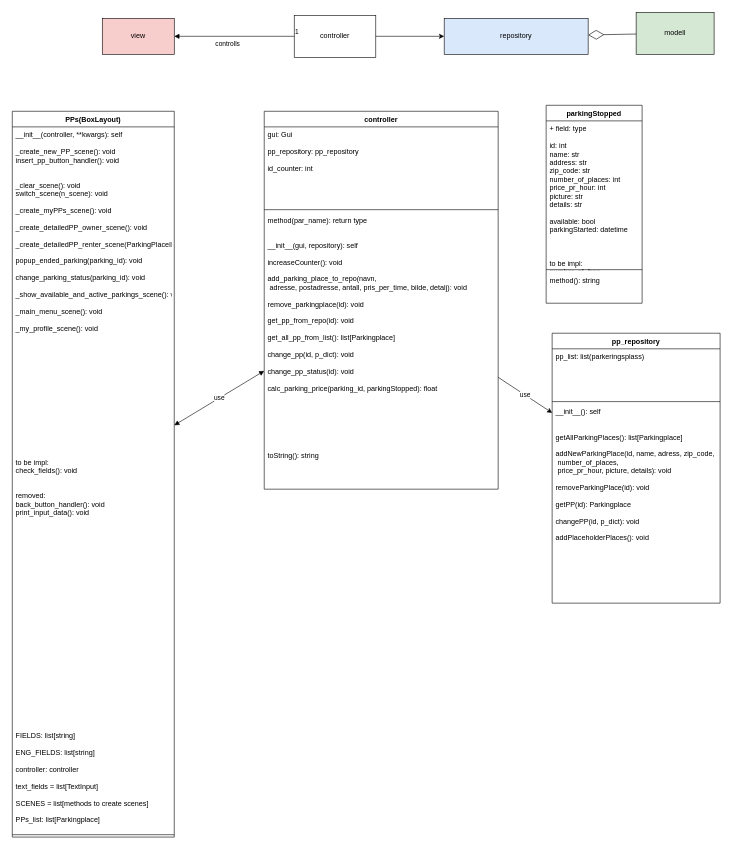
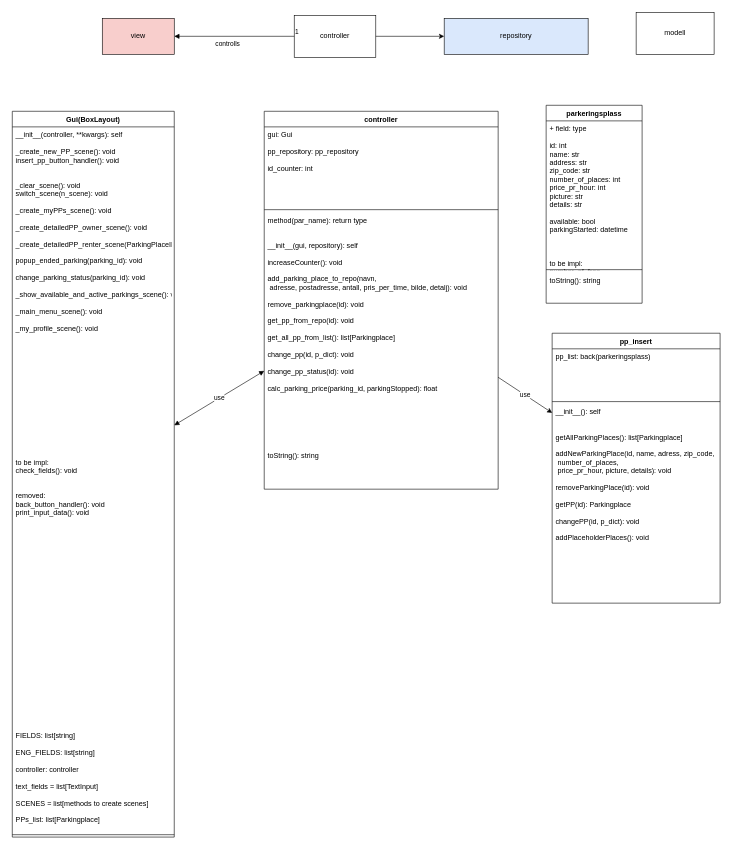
  <mxCell id="0" />
  <mxCell id="1" parent="0" />
  <mxCell id="2" value="view" style="rounded=0;whiteSpace=wrap;html=1;fillColor=#f8cecc;" parent="1" vertex="1"><mxGeometry x="170" y="30" width="120" height="60" as="geometry" /></mxCell>
  <mxCell id="3" value="controller" style="rounded=0;whiteSpace=wrap;html=1;" parent="1" vertex="1"><mxGeometry x="490" y="25" width="136" height="70" as="geometry" /></mxCell>
- <mxCell id="4" value="modell" style="rounded=0;whiteSpace=wrap;html=1;fillColor=#d5e8d4;" parent="1" vertex="1"><mxGeometry x="1060" y="20" width="130" height="70" as="geometry" /></mxCell>
+ <mxCell id="4" value="modell" style="rounded=0;whiteSpace=wrap;html=1;" parent="1" vertex="1"><mxGeometry x="1060" y="20" width="130" height="70" as="geometry" /></mxCell>
  <mxCell id="5" value="controlls" style="endArrow=block;endFill=1;html=1;edgeStyle=orthogonalEdgeStyle;align=left;verticalAlign=top;" parent="1" source="3" target="2" edge="1"><mxGeometry x="0.333" relative="1" as="geometry"><mxPoint x="180" y="40" as="sourcePoint" /><mxPoint x="420" y="280" as="targetPoint" /><mxPoint as="offset" /></mxGeometry></mxCell>
  <mxCell id="6" value="1" style="edgeLabel;resizable=0;html=1;align=left;verticalAlign=bottom;" parent="5" connectable="0" vertex="1"><mxGeometry x="-1" relative="1" as="geometry" /></mxCell>
- <mxCell id="7" value="" style="endArrow=diamondThin;endFill=0;endSize=24;html=1;" parent="1" source="4" target="25" edge="1"><mxGeometry width="160" relative="1" as="geometry"><mxPoint x="260" y="280" as="sourcePoint" /><mxPoint x="420" y="280" as="targetPoint" /></mxGeometry></mxCell>
  <mxCell id="8" value="controller" style="swimlane;fontStyle=1;align=center;verticalAlign=top;childLayout=stackLayout;horizontal=1;startSize=26;horizontalStack=0;resizeParent=1;resizeParentMax=0;resizeLast=0;collapsible=1;marginBottom=0;" parent="1" vertex="1"><mxGeometry x="440" y="185" width="390" height="630" as="geometry" /></mxCell>
  <mxCell id="9" value="gui: Gui&#10;&#10;pp_repository: pp_repository&#10;&#10;id_counter: int " style="text;strokeColor=none;fillColor=none;align=left;verticalAlign=top;spacingLeft=4;spacingRight=4;overflow=hidden;rotatable=0;points=[[0,0.5],[1,0.5]];portConstraint=eastwest;" parent="8" vertex="1"><mxGeometry y="26" width="390" height="134" as="geometry" /></mxCell>
  <mxCell id="10" value="" style="line;strokeWidth=1;fillColor=none;align=left;verticalAlign=middle;spacingTop=-1;spacingLeft=3;spacingRight=3;rotatable=0;labelPosition=right;points=[];portConstraint=eastwest;" parent="8" vertex="1"><mxGeometry y="160" width="390" height="8" as="geometry" /></mxCell>
  <mxCell id="11" value="method(par_name): return type&#10;&#10;&#10;__init__(gui, repository): self&#10;&#10;increaseCounter(): void&#10;&#10;add_parking_place_to_repo(navn,&#10; adresse, postadresse, antall, pris_per_time, bilde, detalj): void&#10;&#10;remove_parkingplace(id): void&#10;&#10;get_pp_from_repo(id): void&#10;&#10;get_all_pp_from_list(): list[Parkingplace]&#10;&#10;change_pp(id, p_dict): void&#10;&#10;change_pp_status(id): void&#10;&#10;calc_parking_price(parking_id, parkingStopped): float&#10;&#10;&#10;&#10;&#10;&#10;&#10;&#10;toString(): string" style="text;strokeColor=none;fillColor=none;align=left;verticalAlign=top;spacingLeft=4;spacingRight=4;overflow=hidden;rotatable=0;points=[[0,0.5],[1,0.5]];portConstraint=eastwest;" parent="8" vertex="1"><mxGeometry y="168" width="390" height="462" as="geometry" /></mxCell>
  <mxCell id="12" value="use" style="endArrow=block;startArrow=block;endFill=1;startFill=1;html=1;" parent="1" source="13" target="8" edge="1"><mxGeometry width="160" relative="1" as="geometry"><mxPoint x="870" y="425" as="sourcePoint" /><mxPoint x="1030" y="425" as="targetPoint" /></mxGeometry></mxCell>
- <mxCell id="13" value="PPs(BoxLayout)" style="swimlane;fontStyle=1;align=center;verticalAlign=top;childLayout=stackLayout;horizontal=1;startSize=26;horizontalStack=0;resizeParent=1;resizeParentMax=0;resizeLast=0;collapsible=1;marginBottom=0;" parent="1" vertex="1"><mxGeometry x="20" y="185" width="270" height="1210" as="geometry" /></mxCell>
+ <mxCell id="13" value="Gui(BoxLayout)" style="swimlane;fontStyle=1;align=center;verticalAlign=top;childLayout=stackLayout;horizontal=1;startSize=26;horizontalStack=0;resizeParent=1;resizeParentMax=0;resizeLast=0;collapsible=1;marginBottom=0;" parent="1" vertex="1"><mxGeometry x="20" y="185" width="270" height="1210" as="geometry" /></mxCell>
  <mxCell id="14" value="__init__(controller, **kwargs): self&#10;&#10;_create_new_PP_scene(): void&#10;insert_pp_button_handler(): void&#10;&#10;&#10;_clear_scene(): void&#10;switch_scene(n_scene): void&#10;&#10;_create_myPPs_scene(): void&#10;&#10;_create_detailedPP_owner_scene(): void&#10;&#10;_create_detailedPP_renter_scene(ParkingPlaceID): void&#10;&#10;popup_ended_parking(parking_id): void&#10;&#10;change_parking_status(parking_id): void &#10;&#10;_show_available_and_active_parkings_scene(): void&#10;&#10;_main_menu_scene(): void&#10;&#10;_my_profile_scene(): void&#10;&#10;&#10;&#10;&#10;&#10;&#10;&#10;&#10;&#10;&#10;&#10;&#10;&#10;&#10;&#10;to be impl:&#10;check_fields(): void&#10;&#10;&#10;removed:&#10;back_button_handler(): void&#10;print_input_data(): void&#10;" style="text;strokeColor=none;fillColor=none;align=left;verticalAlign=top;spacingLeft=4;spacingRight=4;overflow=hidden;rotatable=0;points=[[0,0.5],[1,0.5]];portConstraint=eastwest;" parent="13" vertex="1"><mxGeometry y="26" width="270" height="1002" as="geometry" /></mxCell>
  <mxCell id="15" value="FIELDS: list[string]&#10;&#10;ENG_FIELDS: list[string]&#10;&#10;controller: controller&#10;&#10;text_fields = list[TextInput]&#10;&#10;SCENES = list[methods to create scenes]&#10;&#10;PPs_list: list[Parkingplace]&#10;" style="text;strokeColor=none;fillColor=none;align=left;verticalAlign=top;spacingLeft=4;spacingRight=4;overflow=hidden;rotatable=0;points=[[0,0.5],[1,0.5]];portConstraint=eastwest;" parent="13" vertex="1"><mxGeometry y="1028" width="270" height="174" as="geometry" /></mxCell>
  <mxCell id="16" value="" style="line;strokeWidth=1;fillColor=none;align=left;verticalAlign=middle;spacingTop=-1;spacingLeft=3;spacingRight=3;rotatable=0;labelPosition=right;points=[];portConstraint=eastwest;" parent="13" vertex="1"><mxGeometry y="1202" width="270" height="8" as="geometry" /></mxCell>
- <mxCell id="17" value="parkingStopped" style="swimlane;fontStyle=1;align=center;verticalAlign=top;childLayout=stackLayout;horizontal=1;startSize=26;horizontalStack=0;resizeParent=1;resizeParentMax=0;resizeLast=0;collapsible=1;marginBottom=0;" parent="1" vertex="1"><mxGeometry x="910" y="175" width="160" height="330" as="geometry" /></mxCell>
+ <mxCell id="17" value="parkeringsplass" style="swimlane;fontStyle=1;align=center;verticalAlign=top;childLayout=stackLayout;horizontal=1;startSize=26;horizontalStack=0;resizeParent=1;resizeParentMax=0;resizeLast=0;collapsible=1;marginBottom=0;" parent="1" vertex="1"><mxGeometry x="910" y="175" width="160" height="330" as="geometry" /></mxCell>
  <mxCell id="18" value="+ field: type&#10;&#10;id: int&#10;name: str&#10;address: str&#10;zip_code: str&#10;number_of_places: int&#10;price_pr_hour: int&#10;picture: str&#10;details: str&#10;&#10;available: bool&#10;parkingStarted: datetime&#10;&#10;&#10;&#10;to be impl:&#10;number_of_free" style="text;strokeColor=none;fillColor=none;align=left;verticalAlign=top;spacingLeft=4;spacingRight=4;overflow=hidden;rotatable=0;points=[[0,0.5],[1,0.5]];portConstraint=eastwest;" parent="17" vertex="1"><mxGeometry y="26" width="160" height="244" as="geometry" /></mxCell>
  <mxCell id="19" value="" style="line;strokeWidth=1;fillColor=none;align=left;verticalAlign=middle;spacingTop=-1;spacingLeft=3;spacingRight=3;rotatable=0;labelPosition=right;points=[];portConstraint=eastwest;" parent="17" vertex="1"><mxGeometry y="270" width="160" height="8" as="geometry" /></mxCell>
- <mxCell id="20" value="method(): string" style="text;strokeColor=none;fillColor=none;align=left;verticalAlign=top;spacingLeft=4;spacingRight=4;overflow=hidden;rotatable=0;points=[[0,0.5],[1,0.5]];portConstraint=eastwest;" parent="17" vertex="1"><mxGeometry y="278" width="160" height="52" as="geometry" /></mxCell>
- <mxCell id="21" value="pp_repository" style="swimlane;fontStyle=1;align=center;verticalAlign=top;childLayout=stackLayout;horizontal=1;startSize=26;horizontalStack=0;resizeParent=1;resizeParentMax=0;resizeLast=0;collapsible=1;marginBottom=0;" parent="1" vertex="1"><mxGeometry x="920" y="555" width="280" height="450" as="geometry" /></mxCell>
- <mxCell id="22" value="pp_list: list(parkeringsplass)&#10;&#10;" style="text;strokeColor=none;fillColor=none;align=left;verticalAlign=top;spacingLeft=4;spacingRight=4;overflow=hidden;rotatable=0;points=[[0,0.5],[1,0.5]];portConstraint=eastwest;" parent="21" vertex="1"><mxGeometry y="26" width="280" height="84" as="geometry" /></mxCell>
+ <mxCell id="20" value="toString(): string" style="text;strokeColor=none;fillColor=none;align=left;verticalAlign=top;spacingLeft=4;spacingRight=4;overflow=hidden;rotatable=0;points=[[0,0.5],[1,0.5]];portConstraint=eastwest;" parent="17" vertex="1"><mxGeometry y="278" width="160" height="52" as="geometry" /></mxCell>
+ <mxCell id="21" value="pp_insert" style="swimlane;fontStyle=1;align=center;verticalAlign=top;childLayout=stackLayout;horizontal=1;startSize=26;horizontalStack=0;resizeParent=1;resizeParentMax=0;resizeLast=0;collapsible=1;marginBottom=0;" parent="1" vertex="1"><mxGeometry x="920" y="555" width="280" height="450" as="geometry" /></mxCell>
+ <mxCell id="22" value="pp_list: back(parkeringsplass)&#10;&#10;" style="text;strokeColor=none;fillColor=none;align=left;verticalAlign=top;spacingLeft=4;spacingRight=4;overflow=hidden;rotatable=0;points=[[0,0.5],[1,0.5]];portConstraint=eastwest;" parent="21" vertex="1"><mxGeometry y="26" width="280" height="84" as="geometry" /></mxCell>
  <mxCell id="23" value="" style="line;strokeWidth=1;fillColor=none;align=left;verticalAlign=middle;spacingTop=-1;spacingLeft=3;spacingRight=3;rotatable=0;labelPosition=right;points=[];portConstraint=eastwest;" parent="21" vertex="1"><mxGeometry y="110" width="280" height="8" as="geometry" /></mxCell>
  <mxCell id="24" value="__init__(): self&#10;&#10;&#10;getAllParkingPlaces(): list[Parkingplace]&#10;&#10;addNewParkingPlace(id, name, adress, zip_code,&#10; number_of_places,&#10; price_pr_hour, picture, details): void&#10;&#10;removeParkingPlace(id): void&#10;&#10;getPP(id): Parkingplace&#10;&#10;changePP(id, p_dict): void&#10;&#10;addPlaceholderPlaces(): void&#10;" style="text;strokeColor=none;fillColor=none;align=left;verticalAlign=top;spacingLeft=4;spacingRight=4;overflow=hidden;rotatable=0;points=[[0,0.5],[1,0.5]];portConstraint=eastwest;" parent="21" vertex="1"><mxGeometry y="118" width="280" height="332" as="geometry" /></mxCell>
  <mxCell id="25" value="repository" style="rounded=0;whiteSpace=wrap;html=1;fillColor=#dae8fc;" parent="1" vertex="1"><mxGeometry x="740" y="30" width="240" height="60" as="geometry" /></mxCell>
  <mxCell id="26" value="use" style="endArrow=classic;html=1;" edge="1" parent="1" source="8" target="21"><mxGeometry width="50" height="50" relative="1" as="geometry"><mxPoint x="740" y="485" as="sourcePoint" /><mxPoint x="790" y="435" as="targetPoint" /></mxGeometry></mxCell>
  <mxCell id="27" value="" style="endArrow=classic;html=1;" edge="1" parent="1" source="3" target="25"><mxGeometry width="50" height="50" relative="1" as="geometry"><mxPoint x="740" y="485" as="sourcePoint" /><mxPoint x="790" y="435" as="targetPoint" /></mxGeometry></mxCell>
